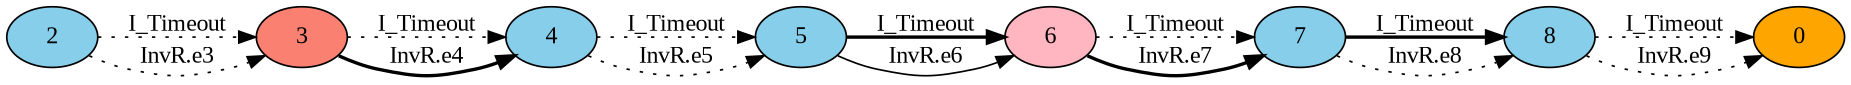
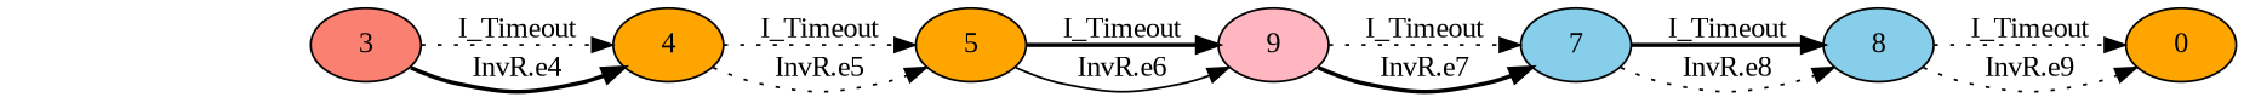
  digraph {
    fontname="Liberation Serif"
    rankdir=LR
    node [fillcolor=skyblue fontname="Liberation Serif" style=filled]
    edge [fontname="Liberation Serif" style=dotted]
    0 [fillcolor=orange]
    3 [fillcolor=salmon]
-   2
-   4
-   5
-   6 [fillcolor=lightpink]
+   4 [fillcolor=orange]
+   5 [fillcolor=orange]
+   6 [fillcolor=lightpink label=9]
    7
    8
    3 -> 4 [label=I_Timeout]
    3 -> 4 [label="InvR.e4" style=bold]
-   2 -> 3 [label=I_Timeout]
-   2 -> 3 [label="InvR.e3"]
    4 -> 5 [label=I_Timeout]
    4 -> 5 [label="InvR.e5"]
    5 -> 6 [label=I_Timeout style=bold]
    5 -> 6 [label="InvR.e6" style=solid]
    6 -> 7 [label=I_Timeout]
    6 -> 7 [label="InvR.e7" style=bold]
    7 -> 8 [label=I_Timeout style=bold]
    7 -> 8 [label="InvR.e8"]
    8 -> 0 [label=I_Timeout]
    8 -> 0 [label="InvR.e9"]
  }
